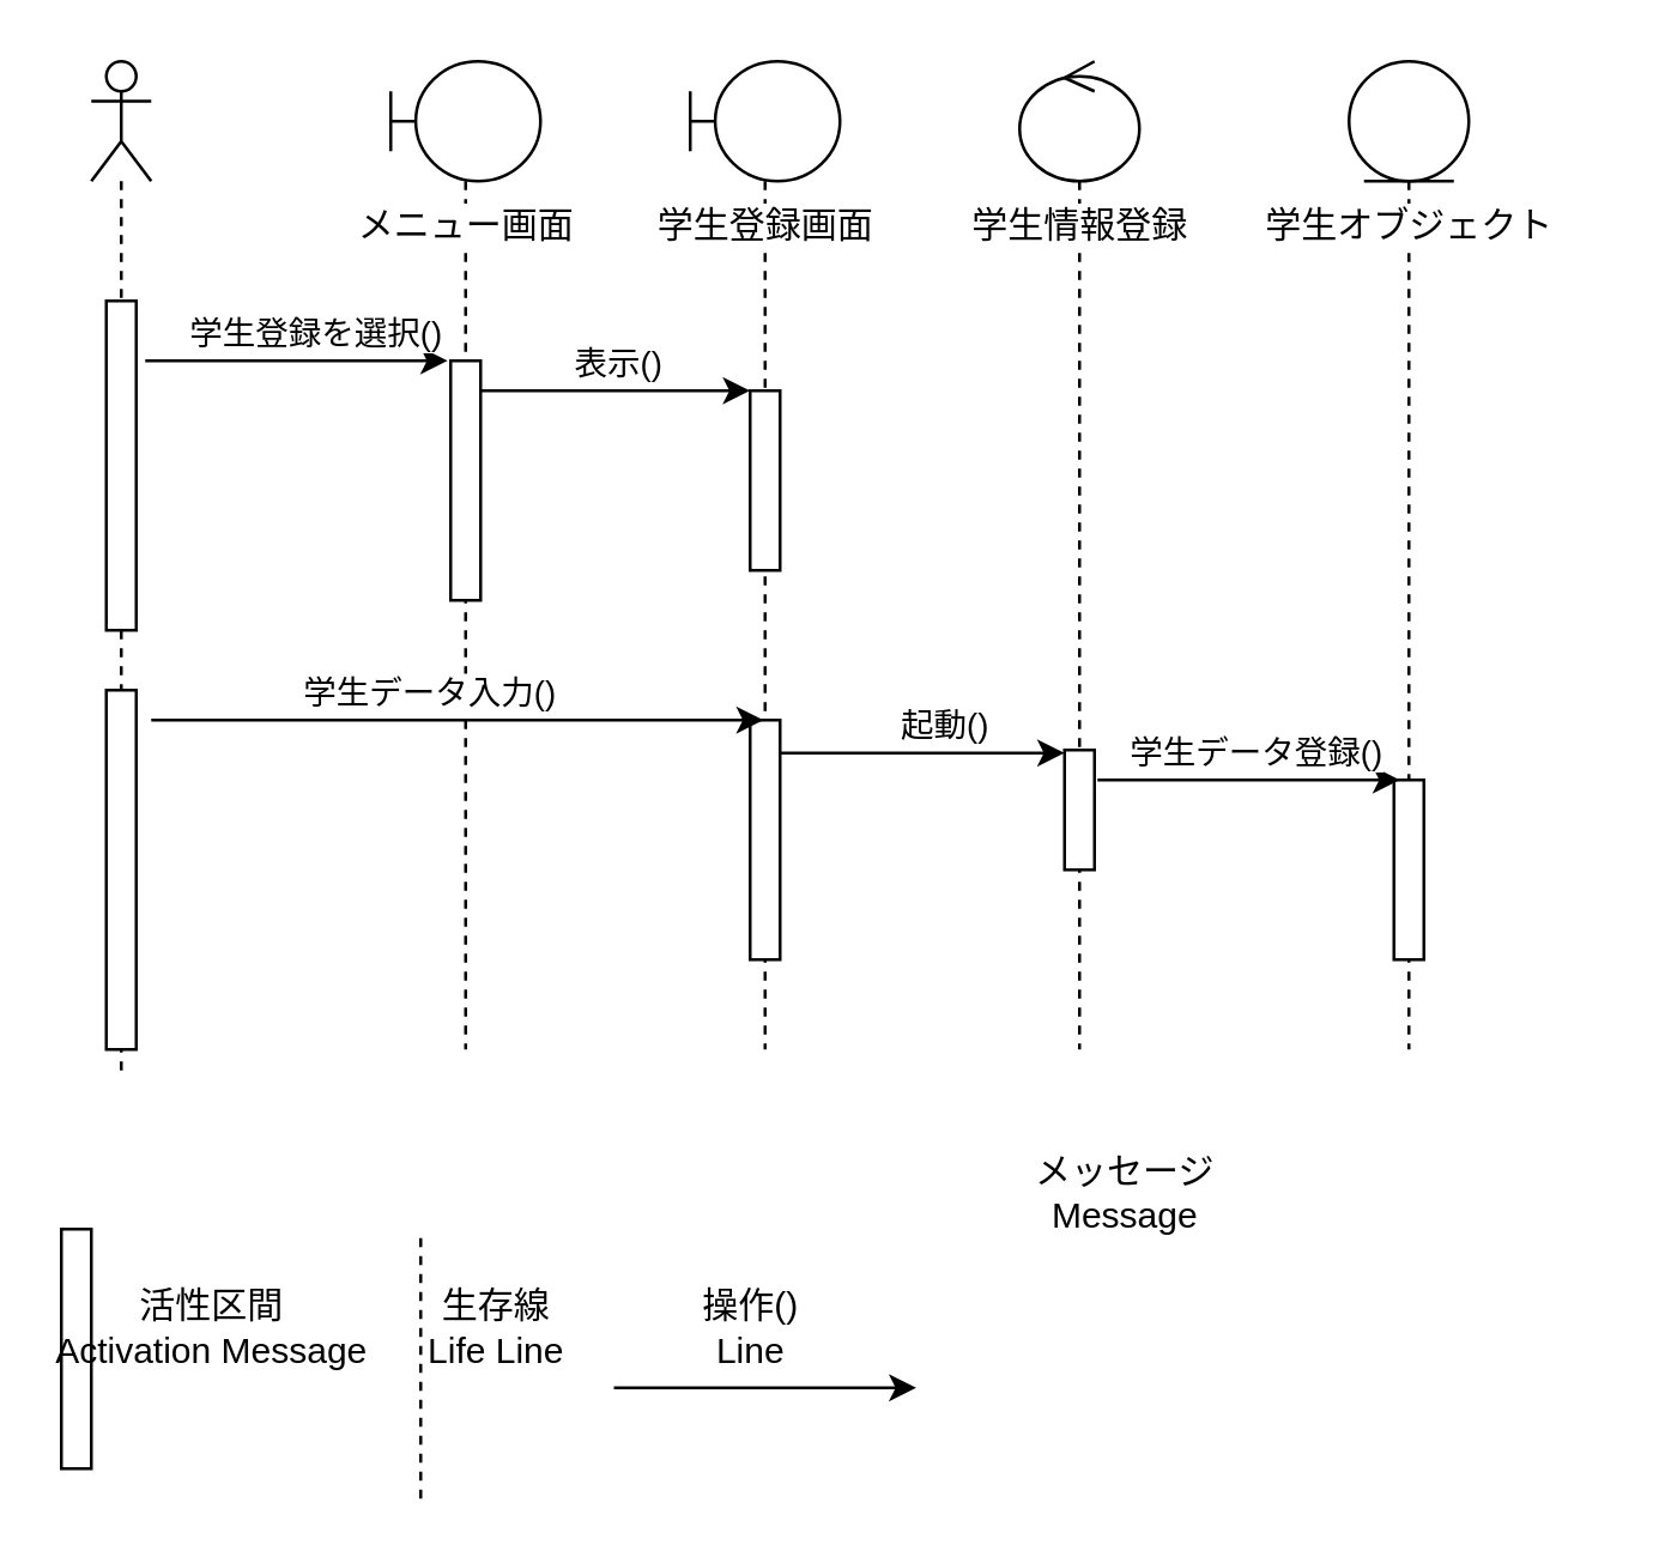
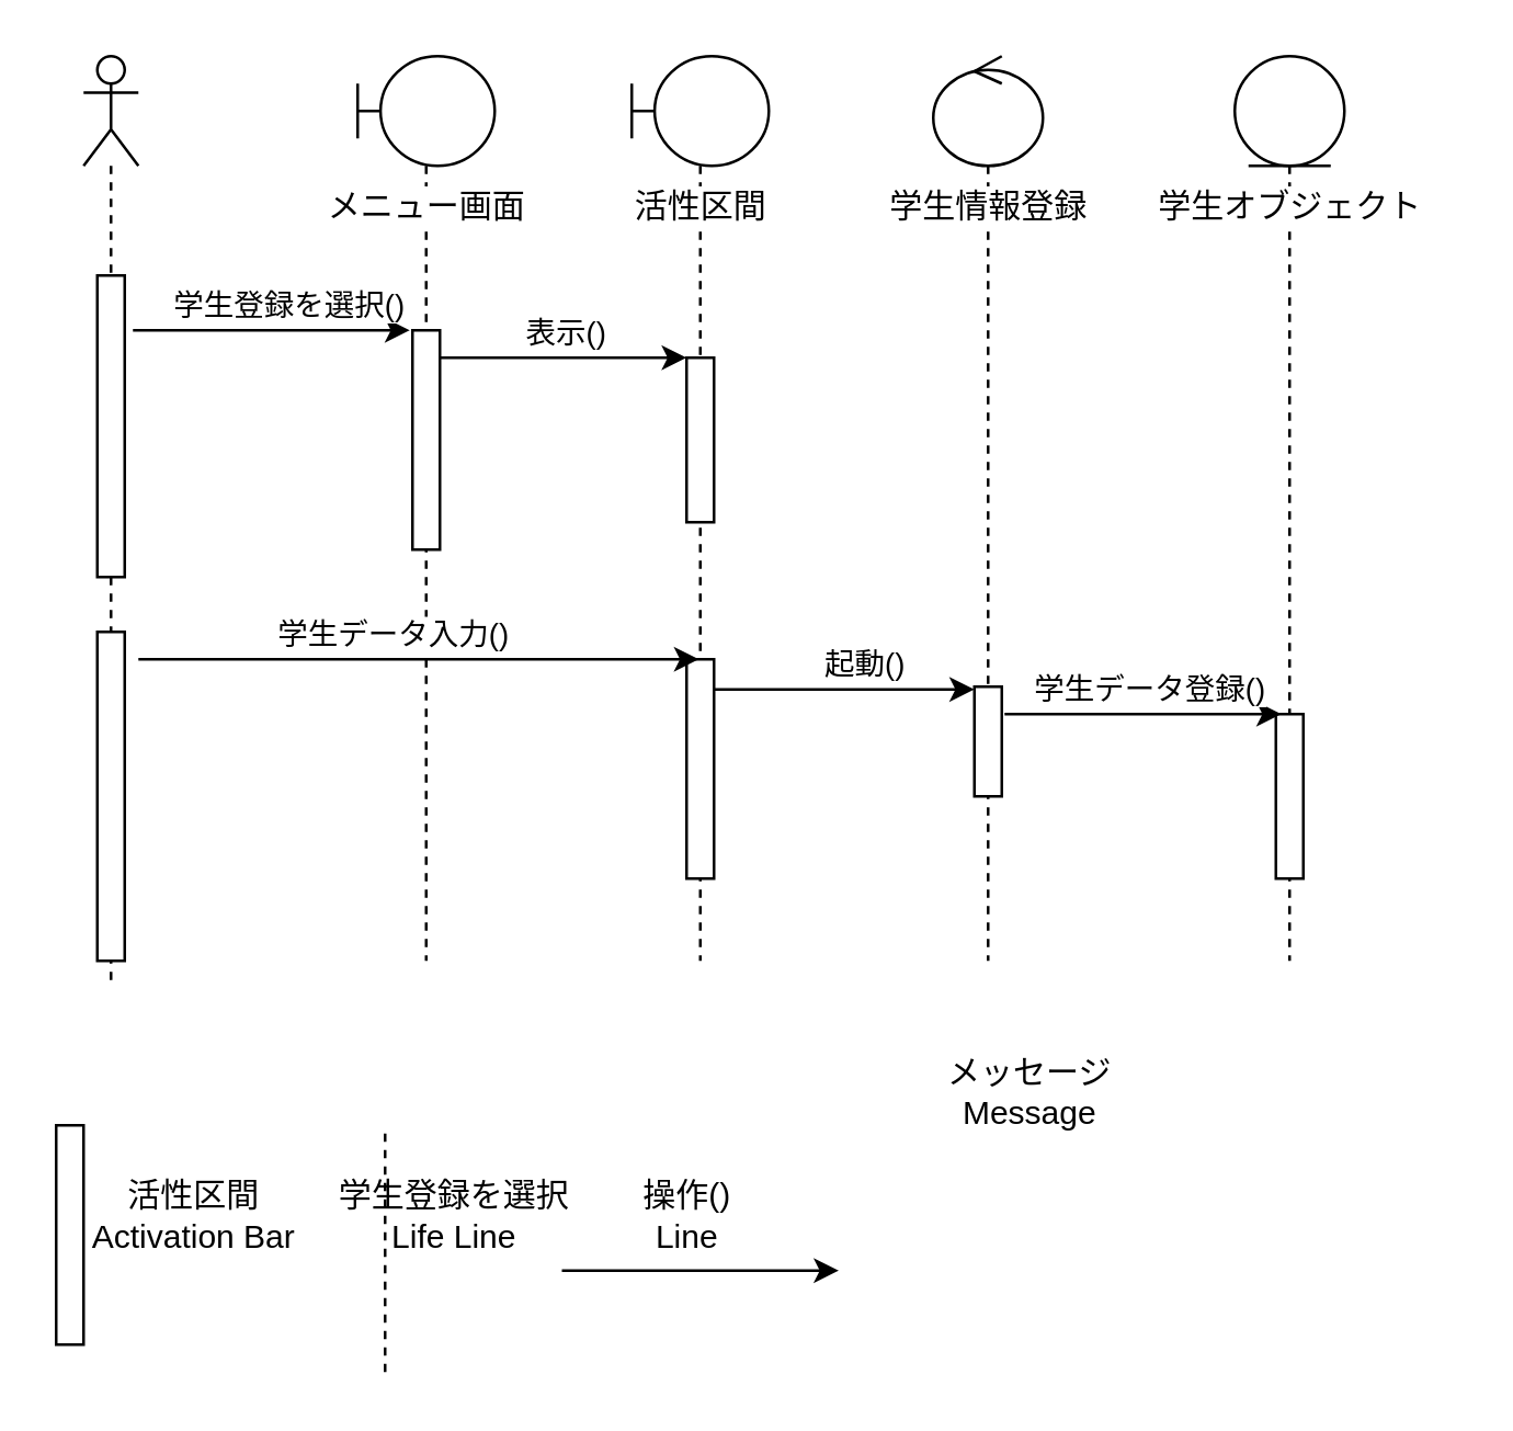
  <mxCell id="0" />
  <mxCell id="1" parent="0" />
  <mxCell id="2" value="" style="shape=umlLifeline;perimeter=lifelinePerimeter;whiteSpace=wrap;html=1;container=1;dropTarget=0;collapsible=0;recursiveResize=0;outlineConnect=0;portConstraint=eastwest;newEdgeStyle={&quot;curved&quot;:0,&quot;rounded&quot;:0};participant=umlBoundary;align=center;" vertex="1" parent="1"><mxGeometry x="130" y="20" width="50" height="330" as="geometry" /></mxCell>
  <mxCell id="3" value="" style="html=1;points=[[0,0,0,0,5],[0,1,0,0,-5],[1,0,0,0,5],[1,1,0,0,-5]];perimeter=orthogonalPerimeter;outlineConnect=0;targetShapes=umlLifeline;portConstraint=eastwest;newEdgeStyle={&quot;curved&quot;:0,&quot;rounded&quot;:0};" vertex="1" parent="2"><mxGeometry x="20" y="100" width="10" height="80" as="geometry" /></mxCell>
  <mxCell id="4" value="" style="html=1;points=[[0,0,0,0,5],[0,1,0,0,-5],[1,0,0,0,5],[1,1,0,0,-5]];perimeter=orthogonalPerimeter;outlineConnect=0;targetShapes=umlLifeline;portConstraint=eastwest;newEdgeStyle={&quot;curved&quot;:0,&quot;rounded&quot;:0};" vertex="1" parent="1"><mxGeometry x="20" y="410" width="10" height="80" as="geometry" /></mxCell>
- <mxCell id="5" value="活性区間&lt;div&gt;Activation Message&lt;/div&gt;" style="text;html=1;align=center;verticalAlign=middle;resizable=0;points=[];autosize=1;strokeColor=none;fillColor=none;" vertex="1" parent="1"><mxGeometry x="20" y="423" width="100" height="40" as="geometry" /></mxCell>
+ <mxCell id="5" value="活性区間&lt;div&gt;Activation Bar&lt;/div&gt;" style="text;html=1;align=center;verticalAlign=middle;resizable=0;points=[];autosize=1;strokeColor=none;fillColor=none;" vertex="1" parent="1"><mxGeometry x="20" y="423" width="100" height="40" as="geometry" /></mxCell>
  <mxCell id="6" value="" style="shape=umlLifeline;perimeter=lifelinePerimeter;whiteSpace=wrap;html=1;container=1;dropTarget=0;collapsible=0;recursiveResize=0;outlineConnect=0;portConstraint=eastwest;newEdgeStyle={&quot;curved&quot;:0,&quot;rounded&quot;:0};participant=umlActor;" vertex="1" parent="1"><mxGeometry x="30" y="20" width="20" height="340" as="geometry" /></mxCell>
  <mxCell id="7" value="" style="html=1;points=[[0,0,0,0,5],[0,1,0,0,-5],[1,0,0,0,5],[1,1,0,0,-5]];perimeter=orthogonalPerimeter;outlineConnect=0;targetShapes=umlLifeline;portConstraint=eastwest;newEdgeStyle={&quot;curved&quot;:0,&quot;rounded&quot;:0};" vertex="1" parent="6"><mxGeometry x="5" y="80" width="10" height="110" as="geometry" /></mxCell>
  <mxCell id="8" value="" style="html=1;points=[[0,0,0,0,5],[0,1,0,0,-5],[1,0,0,0,5],[1,1,0,0,-5]];perimeter=orthogonalPerimeter;outlineConnect=0;targetShapes=umlLifeline;portConstraint=eastwest;newEdgeStyle={&quot;curved&quot;:0,&quot;rounded&quot;:0};" vertex="1" parent="6"><mxGeometry x="5" y="210" width="10" height="120" as="geometry" /></mxCell>
  <mxCell id="9" value="" style="endArrow=none;dashed=1;html=1;rounded=0;" edge="1" parent="1"><mxGeometry width="50" height="50" relative="1" as="geometry"><mxPoint x="140" y="500" as="sourcePoint" /><mxPoint x="140" y="410" as="targetPoint" /></mxGeometry></mxCell>
- <mxCell id="10" value="生存線&lt;div&gt;Life Line&lt;/div&gt;" style="text;html=1;align=center;verticalAlign=middle;resizable=0;points=[];autosize=1;strokeColor=none;fillColor=none;" vertex="1" parent="1"><mxGeometry x="130" y="423" width="70" height="40" as="geometry" /></mxCell>
+ <mxCell id="10" value="学生登録を選択&lt;div&gt;Life Line&lt;/div&gt;" style="text;html=1;align=center;verticalAlign=middle;resizable=0;points=[];autosize=1;strokeColor=none;fillColor=none;" vertex="1" parent="1"><mxGeometry x="130" y="423" width="70" height="40" as="geometry" /></mxCell>
  <mxCell id="11" value="" style="shape=umlLifeline;perimeter=lifelinePerimeter;whiteSpace=wrap;html=1;container=1;dropTarget=0;collapsible=0;recursiveResize=0;outlineConnect=0;portConstraint=eastwest;newEdgeStyle={&quot;curved&quot;:0,&quot;rounded&quot;:0};participant=umlBoundary;align=center;" vertex="1" parent="1"><mxGeometry x="230" y="20" width="50" height="330" as="geometry" /></mxCell>
  <mxCell id="12" value="" style="html=1;points=[[0,0,0,0,5],[0,1,0,0,-5],[1,0,0,0,5],[1,1,0,0,-5]];perimeter=orthogonalPerimeter;outlineConnect=0;targetShapes=umlLifeline;portConstraint=eastwest;newEdgeStyle={&quot;curved&quot;:0,&quot;rounded&quot;:0};" vertex="1" parent="11"><mxGeometry x="20" y="220" width="10" height="80" as="geometry" /></mxCell>
  <mxCell id="13" value="" style="shape=umlLifeline;perimeter=lifelinePerimeter;whiteSpace=wrap;html=1;container=1;dropTarget=0;collapsible=0;recursiveResize=0;outlineConnect=0;portConstraint=eastwest;newEdgeStyle={&quot;curved&quot;:0,&quot;rounded&quot;:0};participant=umlControl;" vertex="1" parent="1"><mxGeometry x="340" y="20" width="40" height="330" as="geometry" /></mxCell>
  <mxCell id="14" value="" style="html=1;points=[[0,0,0,0,5],[0,1,0,0,-5],[1,0,0,0,5],[1,1,0,0,-5]];perimeter=orthogonalPerimeter;outlineConnect=0;targetShapes=umlLifeline;portConstraint=eastwest;newEdgeStyle={&quot;curved&quot;:0,&quot;rounded&quot;:0};" vertex="1" parent="13"><mxGeometry x="15" y="230" width="10" height="40" as="geometry" /></mxCell>
  <mxCell id="15" value="" style="shape=umlLifeline;perimeter=lifelinePerimeter;whiteSpace=wrap;html=1;container=1;dropTarget=0;collapsible=0;recursiveResize=0;outlineConnect=0;portConstraint=eastwest;newEdgeStyle={&quot;curved&quot;:0,&quot;rounded&quot;:0};participant=umlEntity;" vertex="1" parent="1"><mxGeometry x="450" y="20" width="40" height="330" as="geometry" /></mxCell>
  <mxCell id="16" value="" style="html=1;points=[[0,0,0,0,5],[0,1,0,0,-5],[1,0,0,0,5],[1,1,0,0,-5]];perimeter=orthogonalPerimeter;outlineConnect=0;targetShapes=umlLifeline;portConstraint=eastwest;newEdgeStyle={&quot;curved&quot;:0,&quot;rounded&quot;:0};" vertex="1" parent="15"><mxGeometry x="15" y="240" width="10" height="60" as="geometry" /></mxCell>
  <mxCell id="17" value="メニュー画面" style="text;html=1;align=center;verticalAlign=middle;resizable=0;points=[];autosize=1;labelBackgroundColor=default;" vertex="1" parent="1"><mxGeometry x="105" y="60" width="100" height="30" as="geometry" /></mxCell>
  <mxCell id="18" value="学生情報登録" style="text;html=1;align=center;verticalAlign=middle;resizable=0;points=[];autosize=1;labelBackgroundColor=default;" vertex="1" parent="1"><mxGeometry x="310" y="60" width="100" height="30" as="geometry" /></mxCell>
  <mxCell id="19" value="学生オブジェクト" style="text;html=1;align=center;verticalAlign=middle;resizable=0;points=[];autosize=1;labelBackgroundColor=default;" vertex="1" parent="1"><mxGeometry x="410" y="60" width="120" height="30" as="geometry" /></mxCell>
- <mxCell id="20" value="学生登録画面" style="text;html=1;align=center;verticalAlign=middle;resizable=0;points=[];autosize=1;labelBackgroundColor=default;" vertex="1" parent="1"><mxGeometry x="205" y="60" width="100" height="30" as="geometry" /></mxCell>
+ <mxCell id="20" value="活性区間" style="text;html=1;align=center;verticalAlign=middle;resizable=0;points=[];autosize=1;labelBackgroundColor=default;" vertex="1" parent="1"><mxGeometry x="205" y="60" width="100" height="30" as="geometry" /></mxCell>
  <mxCell id="21" value="" style="endArrow=classic;html=1;rounded=0;" edge="1" parent="1"><mxGeometry width="50" height="50" relative="1" as="geometry"><mxPoint x="48" y="120" as="sourcePoint" /><mxPoint x="149" y="120" as="targetPoint" /></mxGeometry></mxCell>
  <mxCell id="22" value="学生登録を選択()" style="edgeLabel;html=1;align=center;verticalAlign=middle;resizable=0;points=[];" vertex="1" connectable="0" parent="21"><mxGeometry x="-0.293" y="-1" relative="1" as="geometry"><mxPoint x="20" y="-11" as="offset" /></mxGeometry></mxCell>
  <mxCell id="23" value="操作()&lt;div&gt;Line&lt;/div&gt;" style="text;html=1;align=center;verticalAlign=middle;resizable=0;points=[];autosize=1;strokeColor=none;fillColor=none;" vertex="1" parent="1"><mxGeometry x="220" y="423" width="60" height="40" as="geometry" /></mxCell>
  <mxCell id="24" value="" style="endArrow=classic;html=1;rounded=0;" edge="1" parent="1"><mxGeometry width="50" height="50" relative="1" as="geometry"><mxPoint x="204.5" y="463" as="sourcePoint" /><mxPoint x="305.5" y="463" as="targetPoint" /></mxGeometry></mxCell>
  <mxCell id="25" value="&lt;div&gt;メッセージ&lt;/div&gt;Message" style="text;html=1;align=center;verticalAlign=middle;resizable=0;points=[];autosize=1;strokeColor=none;fillColor=none;" vertex="1" parent="1"><mxGeometry x="335" y="378" width="80" height="40" as="geometry" /></mxCell>
  <mxCell id="26" value="" style="html=1;points=[[0,0,0,0,5],[0,1,0,0,-5],[1,0,0,0,5],[1,1,0,0,-5]];perimeter=orthogonalPerimeter;outlineConnect=0;targetShapes=umlLifeline;portConstraint=eastwest;newEdgeStyle={&quot;curved&quot;:0,&quot;rounded&quot;:0};" vertex="1" parent="1"><mxGeometry x="250" y="130" width="10" height="60" as="geometry" /></mxCell>
  <mxCell id="27" value="" style="endArrow=classic;html=1;rounded=0;" edge="1" parent="1"><mxGeometry width="50" height="50" relative="1" as="geometry"><mxPoint x="160" y="130" as="sourcePoint" /><mxPoint x="250" y="130" as="targetPoint" /></mxGeometry></mxCell>
  <mxCell id="28" value="表示()" style="edgeLabel;html=1;align=center;verticalAlign=middle;resizable=0;points=[];" vertex="1" connectable="0" parent="27"><mxGeometry x="-0.293" y="-1" relative="1" as="geometry"><mxPoint x="13" y="-11" as="offset" /></mxGeometry></mxCell>
  <mxCell id="29" value="" style="endArrow=classic;html=1;rounded=0;" edge="1" parent="1" target="11"><mxGeometry width="50" height="50" relative="1" as="geometry"><mxPoint x="50" y="240" as="sourcePoint" /><mxPoint x="141" y="240" as="targetPoint" /></mxGeometry></mxCell>
  <mxCell id="30" value="学生データ入力()" style="edgeLabel;html=1;align=center;verticalAlign=middle;resizable=0;points=[];" vertex="1" connectable="0" parent="29"><mxGeometry x="-0.293" y="-1" relative="1" as="geometry"><mxPoint x="20" y="-11" as="offset" /></mxGeometry></mxCell>
  <mxCell id="31" value="" style="endArrow=classic;html=1;rounded=0;" edge="1" parent="1"><mxGeometry width="50" height="50" relative="1" as="geometry"><mxPoint x="260" y="251" as="sourcePoint" /><mxPoint x="355" y="251" as="targetPoint" /></mxGeometry></mxCell>
  <mxCell id="32" value="起動()" style="edgeLabel;html=1;align=center;verticalAlign=middle;resizable=0;points=[];" vertex="1" connectable="0" parent="31"><mxGeometry x="-0.293" y="-1" relative="1" as="geometry"><mxPoint x="20" y="-11" as="offset" /></mxGeometry></mxCell>
  <mxCell id="33" value="" style="endArrow=classic;html=1;rounded=0;" edge="1" parent="1"><mxGeometry width="50" height="50" relative="1" as="geometry"><mxPoint x="366" y="260" as="sourcePoint" /><mxPoint x="467" y="260" as="targetPoint" /></mxGeometry></mxCell>
  <mxCell id="34" value="学生データ登録()" style="edgeLabel;html=1;align=center;verticalAlign=middle;resizable=0;points=[];" vertex="1" connectable="0" parent="33"><mxGeometry x="-0.293" y="-1" relative="1" as="geometry"><mxPoint x="16" y="-11" as="offset" /></mxGeometry></mxCell>
